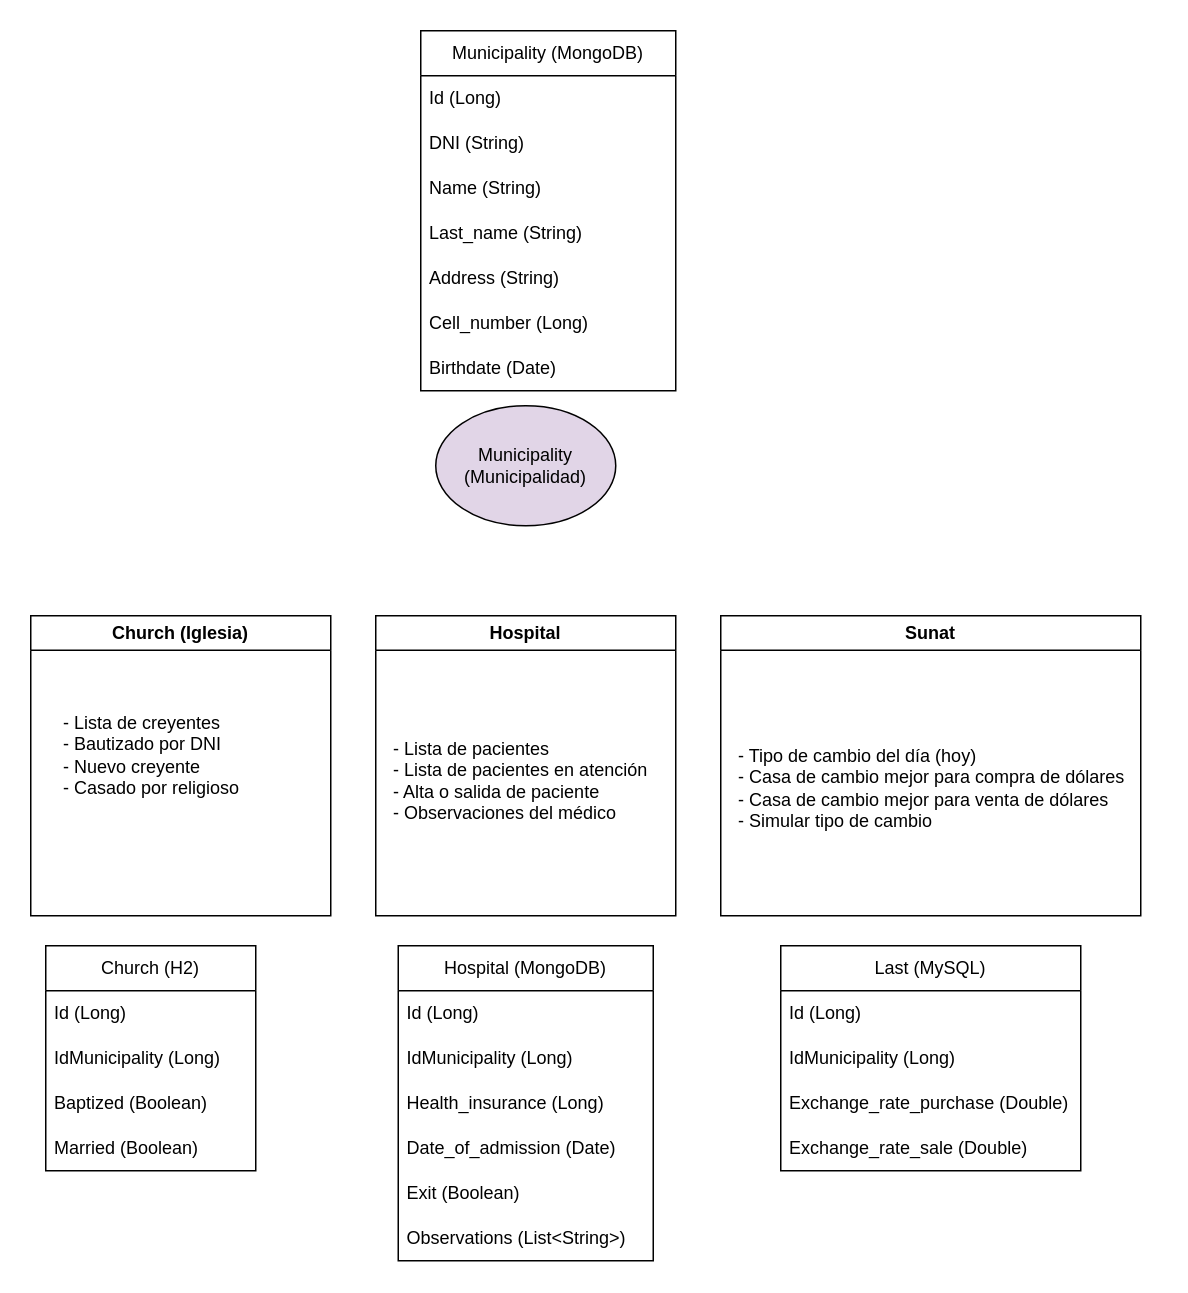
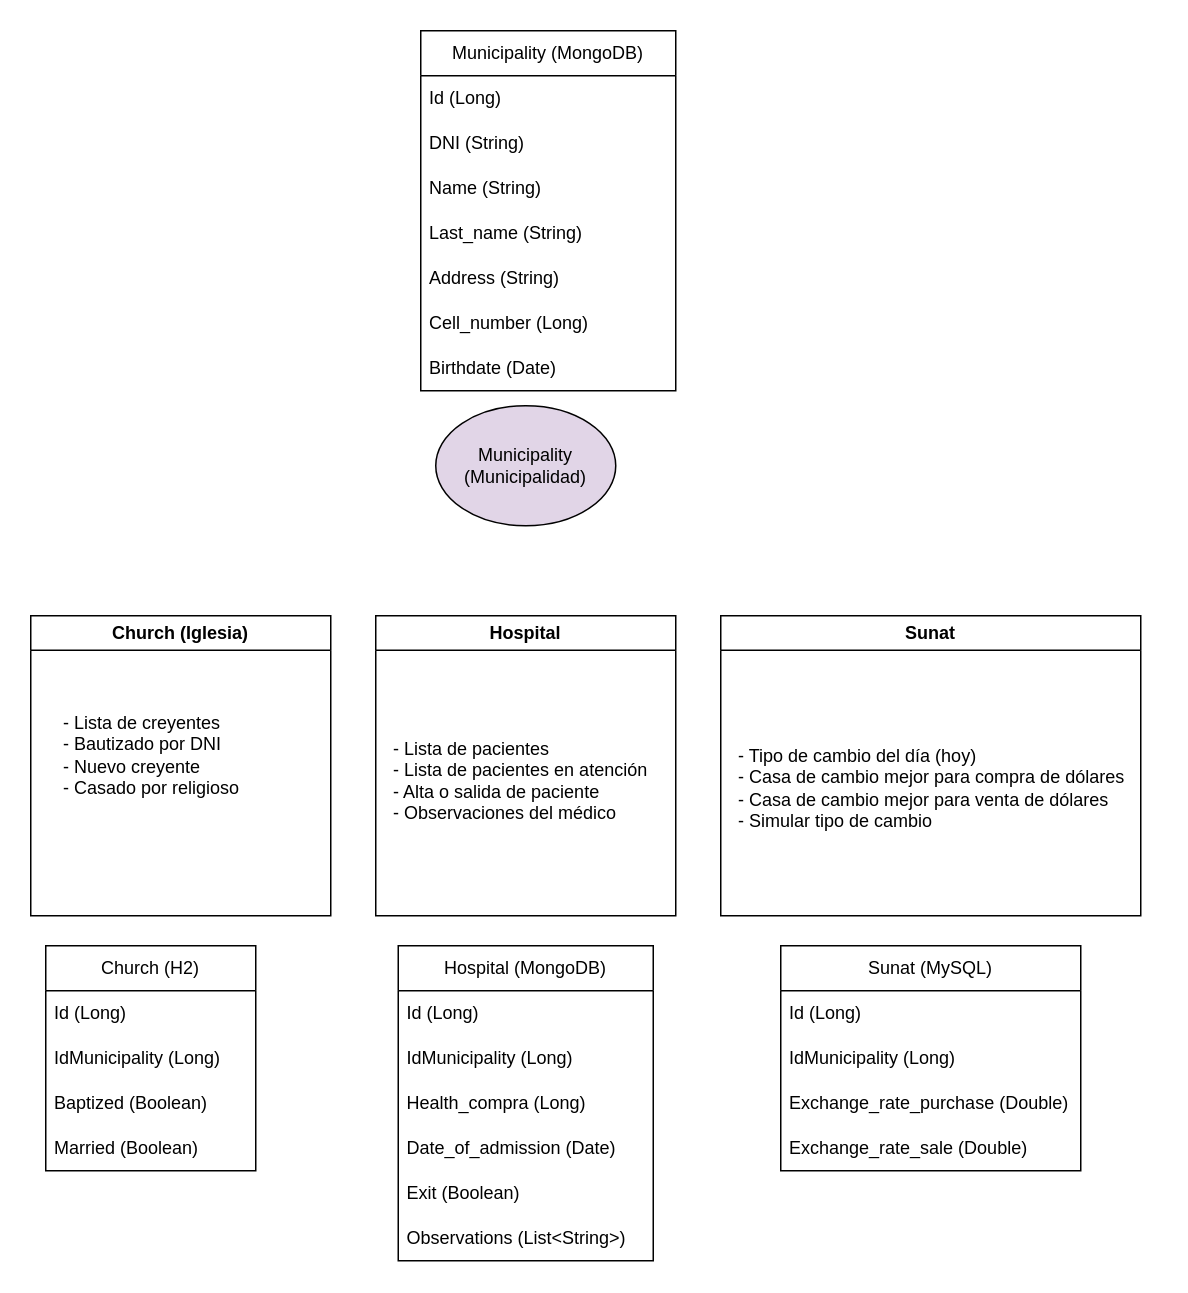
  <mxCell id="0" />
  <mxCell id="1" parent="0" />
  <mxCell id="2" value="&lt;div&gt;Municipality&lt;/div&gt;&lt;div&gt;(Municipalidad)&lt;br&gt;&lt;/div&gt;" style="ellipse;whiteSpace=wrap;html=1;fillColor=#e1d5e7;" vertex="1" parent="1"><mxGeometry x="290" y="270" width="120" height="80" as="geometry" /></mxCell>
  <mxCell id="3" value="Church (Iglesia)" style="swimlane;whiteSpace=wrap;html=1;" vertex="1" parent="1"><mxGeometry x="20" y="410" width="200" height="200" as="geometry" /></mxCell>
  <mxCell id="4" value="&lt;div align=&quot;left&quot;&gt;- Lista de creyentes&lt;br&gt;&lt;/div&gt;&lt;div align=&quot;left&quot;&gt;- Bautizado por DNI&lt;br&gt;&lt;/div&gt;&lt;div&gt;- Nuevo creyente&lt;/div&gt;&lt;div&gt;- Casado por religioso&lt;br&gt;&lt;/div&gt;" style="text;html=1;align=left;verticalAlign=middle;resizable=0;points=[];autosize=1;strokeColor=none;fillColor=none;" vertex="1" parent="3"><mxGeometry x="20" y="58" width="140" height="70" as="geometry" /></mxCell>
  <mxCell id="5" value="Hospital" style="swimlane;whiteSpace=wrap;html=1;" vertex="1" parent="1"><mxGeometry x="250" y="410" width="200" height="200" as="geometry" /></mxCell>
  <mxCell id="6" value="&lt;div&gt;- Lista de pacientes&lt;/div&gt;&lt;div&gt;- Lista de pacientes en atención&lt;/div&gt;&lt;div&gt;- Alta o salida de paciente&lt;/div&gt;&lt;div&gt;- Observaciones del médico&lt;br&gt;&lt;/div&gt;" style="text;html=1;align=left;verticalAlign=middle;resizable=0;points=[];autosize=1;strokeColor=none;fillColor=none;" vertex="1" parent="5"><mxGeometry x="10" y="75" width="190" height="70" as="geometry" /></mxCell>
  <mxCell id="7" value="Sunat" style="swimlane;whiteSpace=wrap;html=1;" vertex="1" parent="1"><mxGeometry x="480" y="410" width="280" height="200" as="geometry" /></mxCell>
  <mxCell id="8" value="Church (H2)" style="swimlane;fontStyle=0;childLayout=stackLayout;horizontal=1;startSize=30;horizontalStack=0;resizeParent=1;resizeParentMax=0;resizeLast=0;collapsible=1;marginBottom=0;whiteSpace=wrap;html=1;" vertex="1" parent="1"><mxGeometry x="30" y="630" width="140" height="150" as="geometry" /></mxCell>
  <mxCell id="9" value="Id (Long)" style="text;strokeColor=none;fillColor=none;align=left;verticalAlign=middle;spacingLeft=4;spacingRight=4;overflow=hidden;points=[[0,0.5],[1,0.5]];portConstraint=eastwest;rotatable=0;whiteSpace=wrap;html=1;" vertex="1" parent="8"><mxGeometry y="30" width="140" height="30" as="geometry" /></mxCell>
  <mxCell id="10" value="IdMunicipality (Long)" style="text;strokeColor=none;fillColor=none;align=left;verticalAlign=middle;spacingLeft=4;spacingRight=4;overflow=hidden;points=[[0,0.5],[1,0.5]];portConstraint=eastwest;rotatable=0;whiteSpace=wrap;html=1;" vertex="1" parent="8"><mxGeometry y="60" width="140" height="30" as="geometry" /></mxCell>
  <mxCell id="11" value="Baptized (Boolean)" style="text;strokeColor=none;fillColor=none;align=left;verticalAlign=middle;spacingLeft=4;spacingRight=4;overflow=hidden;points=[[0,0.5],[1,0.5]];portConstraint=eastwest;rotatable=0;whiteSpace=wrap;html=1;" vertex="1" parent="8"><mxGeometry y="90" width="140" height="30" as="geometry" /></mxCell>
  <mxCell id="12" value="Married (Boolean)" style="text;strokeColor=none;fillColor=none;align=left;verticalAlign=middle;spacingLeft=4;spacingRight=4;overflow=hidden;points=[[0,0.5],[1,0.5]];portConstraint=eastwest;rotatable=0;whiteSpace=wrap;html=1;" vertex="1" parent="8"><mxGeometry y="120" width="140" height="30" as="geometry" /></mxCell>
  <mxCell id="13" value="Hospital (MongoDB)" style="swimlane;fontStyle=0;childLayout=stackLayout;horizontal=1;startSize=30;horizontalStack=0;resizeParent=1;resizeParentMax=0;resizeLast=0;collapsible=1;marginBottom=0;whiteSpace=wrap;html=1;" vertex="1" parent="1"><mxGeometry x="265" y="630" width="170" height="210" as="geometry" /></mxCell>
  <mxCell id="14" value="Id (Long)" style="text;strokeColor=none;fillColor=none;align=left;verticalAlign=middle;spacingLeft=4;spacingRight=4;overflow=hidden;points=[[0,0.5],[1,0.5]];portConstraint=eastwest;rotatable=0;whiteSpace=wrap;html=1;" vertex="1" parent="13"><mxGeometry y="30" width="170" height="30" as="geometry" /></mxCell>
  <mxCell id="15" value="IdMunicipality (Long)" style="text;strokeColor=none;fillColor=none;align=left;verticalAlign=middle;spacingLeft=4;spacingRight=4;overflow=hidden;points=[[0,0.5],[1,0.5]];portConstraint=eastwest;rotatable=0;whiteSpace=wrap;html=1;" vertex="1" parent="13"><mxGeometry y="60" width="170" height="30" as="geometry" /></mxCell>
- <mxCell id="16" value="Health_insurance (Long)" style="text;strokeColor=none;fillColor=none;align=left;verticalAlign=middle;spacingLeft=4;spacingRight=4;overflow=hidden;points=[[0,0.5],[1,0.5]];portConstraint=eastwest;rotatable=0;whiteSpace=wrap;html=1;" vertex="1" parent="13"><mxGeometry y="90" width="170" height="30" as="geometry" /></mxCell>
+ <mxCell id="16" value="Health_compra (Long)" style="text;strokeColor=none;fillColor=none;align=left;verticalAlign=middle;spacingLeft=4;spacingRight=4;overflow=hidden;points=[[0,0.5],[1,0.5]];portConstraint=eastwest;rotatable=0;whiteSpace=wrap;html=1;" vertex="1" parent="13"><mxGeometry y="90" width="170" height="30" as="geometry" /></mxCell>
  <mxCell id="17" value="Date_of_admission (Date)" style="text;strokeColor=none;fillColor=none;align=left;verticalAlign=middle;spacingLeft=4;spacingRight=4;overflow=hidden;points=[[0,0.5],[1,0.5]];portConstraint=eastwest;rotatable=0;whiteSpace=wrap;html=1;" vertex="1" parent="13"><mxGeometry y="120" width="170" height="30" as="geometry" /></mxCell>
  <mxCell id="18" value="Exit (Boolean)" style="text;strokeColor=none;fillColor=none;align=left;verticalAlign=middle;spacingLeft=4;spacingRight=4;overflow=hidden;points=[[0,0.5],[1,0.5]];portConstraint=eastwest;rotatable=0;whiteSpace=wrap;html=1;" vertex="1" parent="13"><mxGeometry y="150" width="170" height="30" as="geometry" /></mxCell>
  <mxCell id="19" value="Observations (List&amp;lt;String&amp;gt;)" style="text;strokeColor=none;fillColor=none;align=left;verticalAlign=middle;spacingLeft=4;spacingRight=4;overflow=hidden;points=[[0,0.5],[1,0.5]];portConstraint=eastwest;rotatable=0;whiteSpace=wrap;html=1;" vertex="1" parent="13"><mxGeometry y="180" width="170" height="30" as="geometry" /></mxCell>
  <mxCell id="20" value="&lt;div&gt;- Tipo de cambio del día (hoy)&lt;/div&gt;&lt;div&gt;- Casa de cambio mejor para compra de dólares&lt;br&gt;&lt;/div&gt;&lt;div&gt;- Casa de cambio mejor para venta de dólares&lt;br&gt;&lt;/div&gt;&lt;div&gt;- Simular tipo de cambio &lt;br&gt;&lt;/div&gt;" style="text;html=1;align=left;verticalAlign=middle;resizable=0;points=[];autosize=1;strokeColor=none;fillColor=none;" vertex="1" parent="1"><mxGeometry x="490" y="490" width="280" height="70" as="geometry" /></mxCell>
- <mxCell id="21" value="Last (MySQL)" style="swimlane;fontStyle=0;childLayout=stackLayout;horizontal=1;startSize=30;horizontalStack=0;resizeParent=1;resizeParentMax=0;resizeLast=0;collapsible=1;marginBottom=0;whiteSpace=wrap;html=1;" vertex="1" parent="1"><mxGeometry x="520" y="630" width="200" height="150" as="geometry" /></mxCell>
+ <mxCell id="21" value="Sunat (MySQL)" style="swimlane;fontStyle=0;childLayout=stackLayout;horizontal=1;startSize=30;horizontalStack=0;resizeParent=1;resizeParentMax=0;resizeLast=0;collapsible=1;marginBottom=0;whiteSpace=wrap;html=1;" vertex="1" parent="1"><mxGeometry x="520" y="630" width="200" height="150" as="geometry" /></mxCell>
  <mxCell id="22" value="Id (Long)" style="text;strokeColor=none;fillColor=none;align=left;verticalAlign=middle;spacingLeft=4;spacingRight=4;overflow=hidden;points=[[0,0.5],[1,0.5]];portConstraint=eastwest;rotatable=0;whiteSpace=wrap;html=1;" vertex="1" parent="21"><mxGeometry y="30" width="200" height="30" as="geometry" /></mxCell>
  <mxCell id="23" value="IdMunicipality (Long)" style="text;strokeColor=none;fillColor=none;align=left;verticalAlign=middle;spacingLeft=4;spacingRight=4;overflow=hidden;points=[[0,0.5],[1,0.5]];portConstraint=eastwest;rotatable=0;whiteSpace=wrap;html=1;" vertex="1" parent="21"><mxGeometry y="60" width="200" height="30" as="geometry" /></mxCell>
  <mxCell id="24" value="Exchange_rate_purchase (Double)" style="text;strokeColor=none;fillColor=none;align=left;verticalAlign=middle;spacingLeft=4;spacingRight=4;overflow=hidden;points=[[0,0.5],[1,0.5]];portConstraint=eastwest;rotatable=0;whiteSpace=wrap;html=1;" vertex="1" parent="21"><mxGeometry y="90" width="200" height="30" as="geometry" /></mxCell>
  <mxCell id="25" value="Exchange_rate_sale (Double)" style="text;strokeColor=none;fillColor=none;align=left;verticalAlign=middle;spacingLeft=4;spacingRight=4;overflow=hidden;points=[[0,0.5],[1,0.5]];portConstraint=eastwest;rotatable=0;whiteSpace=wrap;html=1;" vertex="1" parent="21"><mxGeometry y="120" width="200" height="30" as="geometry" /></mxCell>
  <mxCell id="26" value="Municipality (MongoDB)" style="swimlane;fontStyle=0;childLayout=stackLayout;horizontal=1;startSize=30;horizontalStack=0;resizeParent=1;resizeParentMax=0;resizeLast=0;collapsible=1;marginBottom=0;whiteSpace=wrap;html=1;" vertex="1" parent="1"><mxGeometry x="280" y="20" width="170" height="240" as="geometry" /></mxCell>
  <mxCell id="27" value="Id (Long)" style="text;strokeColor=none;fillColor=none;align=left;verticalAlign=middle;spacingLeft=4;spacingRight=4;overflow=hidden;points=[[0,0.5],[1,0.5]];portConstraint=eastwest;rotatable=0;whiteSpace=wrap;html=1;" vertex="1" parent="26"><mxGeometry y="30" width="170" height="30" as="geometry" /></mxCell>
  <mxCell id="28" value="DNI (String)" style="text;strokeColor=none;fillColor=none;align=left;verticalAlign=middle;spacingLeft=4;spacingRight=4;overflow=hidden;points=[[0,0.5],[1,0.5]];portConstraint=eastwest;rotatable=0;whiteSpace=wrap;html=1;" vertex="1" parent="26"><mxGeometry y="60" width="170" height="30" as="geometry" /></mxCell>
  <mxCell id="29" value="Name (String)" style="text;strokeColor=none;fillColor=none;align=left;verticalAlign=middle;spacingLeft=4;spacingRight=4;overflow=hidden;points=[[0,0.5],[1,0.5]];portConstraint=eastwest;rotatable=0;whiteSpace=wrap;html=1;" vertex="1" parent="26"><mxGeometry y="90" width="170" height="30" as="geometry" /></mxCell>
  <mxCell id="30" value="Last_name (String)" style="text;strokeColor=none;fillColor=none;align=left;verticalAlign=middle;spacingLeft=4;spacingRight=4;overflow=hidden;points=[[0,0.5],[1,0.5]];portConstraint=eastwest;rotatable=0;whiteSpace=wrap;html=1;" vertex="1" parent="26"><mxGeometry y="120" width="170" height="30" as="geometry" /></mxCell>
  <mxCell id="31" value="Address (String)" style="text;strokeColor=none;fillColor=none;align=left;verticalAlign=middle;spacingLeft=4;spacingRight=4;overflow=hidden;points=[[0,0.5],[1,0.5]];portConstraint=eastwest;rotatable=0;whiteSpace=wrap;html=1;" vertex="1" parent="26"><mxGeometry y="150" width="170" height="30" as="geometry" /></mxCell>
  <mxCell id="32" value="Cell_number (Long)" style="text;strokeColor=none;fillColor=none;align=left;verticalAlign=middle;spacingLeft=4;spacingRight=4;overflow=hidden;points=[[0,0.5],[1,0.5]];portConstraint=eastwest;rotatable=0;whiteSpace=wrap;html=1;" vertex="1" parent="26"><mxGeometry y="180" width="170" height="30" as="geometry" /></mxCell>
  <mxCell id="33" value="Birthdate (Date)" style="text;strokeColor=none;fillColor=none;align=left;verticalAlign=middle;spacingLeft=4;spacingRight=4;overflow=hidden;points=[[0,0.5],[1,0.5]];portConstraint=eastwest;rotatable=0;whiteSpace=wrap;html=1;" vertex="1" parent="26"><mxGeometry y="210" width="170" height="30" as="geometry" /></mxCell>
